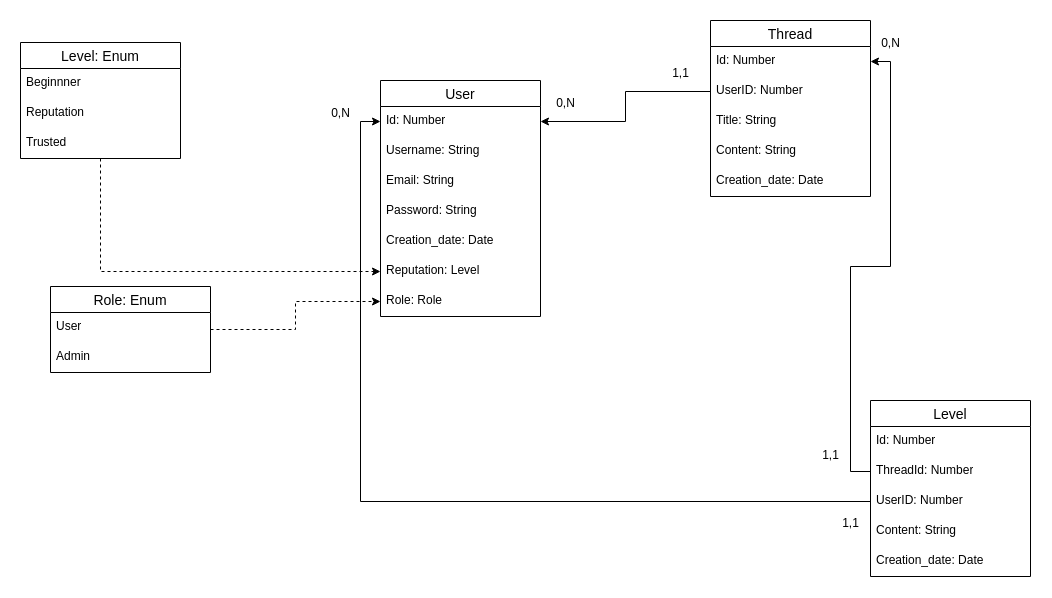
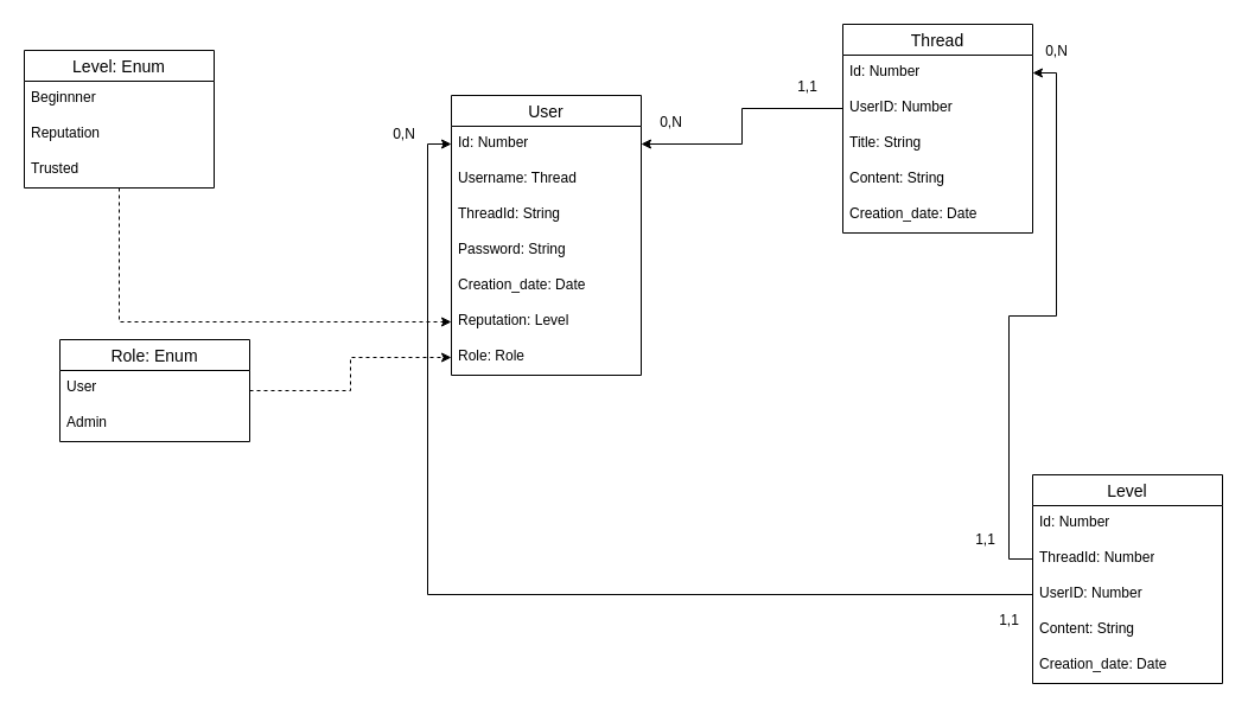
  <mxCell id="0" />
  <mxCell id="1" parent="0" />
  <mxCell id="2" value="User" style="swimlane;fontStyle=0;childLayout=stackLayout;horizontal=1;startSize=26;horizontalStack=0;resizeParent=1;resizeParentMax=0;resizeLast=0;collapsible=1;marginBottom=0;align=center;fontSize=14;" vertex="1" parent="1"><mxGeometry x="380" y="80" width="160" height="236" as="geometry" /></mxCell>
  <mxCell id="3" value="Id: Number" style="text;strokeColor=none;fillColor=none;spacingLeft=4;spacingRight=4;overflow=hidden;rotatable=0;points=[[0,0.5],[1,0.5]];portConstraint=eastwest;fontSize=12;whiteSpace=wrap;html=1;" vertex="1" parent="2"><mxGeometry y="26" width="160" height="30" as="geometry" /></mxCell>
- <mxCell id="4" value="Username: String" style="text;strokeColor=none;fillColor=none;spacingLeft=4;spacingRight=4;overflow=hidden;rotatable=0;points=[[0,0.5],[1,0.5]];portConstraint=eastwest;fontSize=12;whiteSpace=wrap;html=1;" vertex="1" parent="2"><mxGeometry y="56" width="160" height="30" as="geometry" /></mxCell>
- <mxCell id="5" value="Email: String" style="text;strokeColor=none;fillColor=none;spacingLeft=4;spacingRight=4;overflow=hidden;rotatable=0;points=[[0,0.5],[1,0.5]];portConstraint=eastwest;fontSize=12;whiteSpace=wrap;html=1;" vertex="1" parent="2"><mxGeometry y="86" width="160" height="30" as="geometry" /></mxCell>
+ <mxCell id="4" value="Username: Thread" style="text;strokeColor=none;fillColor=none;spacingLeft=4;spacingRight=4;overflow=hidden;rotatable=0;points=[[0,0.5],[1,0.5]];portConstraint=eastwest;fontSize=12;whiteSpace=wrap;html=1;" vertex="1" parent="2"><mxGeometry y="56" width="160" height="30" as="geometry" /></mxCell>
+ <mxCell id="5" value="ThreadId: String" style="text;strokeColor=none;fillColor=none;spacingLeft=4;spacingRight=4;overflow=hidden;rotatable=0;points=[[0,0.5],[1,0.5]];portConstraint=eastwest;fontSize=12;whiteSpace=wrap;html=1;" vertex="1" parent="2"><mxGeometry y="86" width="160" height="30" as="geometry" /></mxCell>
  <mxCell id="6" value="Password: String" style="text;strokeColor=none;fillColor=none;spacingLeft=4;spacingRight=4;overflow=hidden;rotatable=0;points=[[0,0.5],[1,0.5]];portConstraint=eastwest;fontSize=12;whiteSpace=wrap;html=1;" vertex="1" parent="2"><mxGeometry y="116" width="160" height="30" as="geometry" /></mxCell>
  <mxCell id="7" value="Creation_date: Date" style="text;strokeColor=none;fillColor=none;spacingLeft=4;spacingRight=4;overflow=hidden;rotatable=0;points=[[0,0.5],[1,0.5]];portConstraint=eastwest;fontSize=12;whiteSpace=wrap;html=1;" vertex="1" parent="2"><mxGeometry y="146" width="160" height="30" as="geometry" /></mxCell>
  <mxCell id="8" value="Reputation: Level" style="text;strokeColor=none;fillColor=none;spacingLeft=4;spacingRight=4;overflow=hidden;rotatable=0;points=[[0,0.5],[1,0.5]];portConstraint=eastwest;fontSize=12;whiteSpace=wrap;html=1;" vertex="1" parent="2"><mxGeometry y="176" width="160" height="30" as="geometry" /></mxCell>
  <mxCell id="9" value="Role: Role" style="text;strokeColor=none;fillColor=none;spacingLeft=4;spacingRight=4;overflow=hidden;rotatable=0;points=[[0,0.5],[1,0.5]];portConstraint=eastwest;fontSize=12;whiteSpace=wrap;html=1;" vertex="1" parent="2"><mxGeometry y="206" width="160" height="30" as="geometry" /></mxCell>
  <mxCell id="10" style="edgeStyle=orthogonalEdgeStyle;rounded=0;orthogonalLoop=1;jettySize=auto;html=1;entryX=0;entryY=0.5;entryDx=0;entryDy=0;dashed=1;" edge="1" parent="1" source="11" target="8"><mxGeometry relative="1" as="geometry" /></mxCell>
  <mxCell id="11" value="Level: Enum" style="swimlane;fontStyle=0;childLayout=stackLayout;horizontal=1;startSize=26;horizontalStack=0;resizeParent=1;resizeParentMax=0;resizeLast=0;collapsible=1;marginBottom=0;align=center;fontSize=14;" vertex="1" parent="1"><mxGeometry x="20" y="42" width="160" height="116" as="geometry" /></mxCell>
  <mxCell id="12" value="Beginnner" style="text;strokeColor=none;fillColor=none;spacingLeft=4;spacingRight=4;overflow=hidden;rotatable=0;points=[[0,0.5],[1,0.5]];portConstraint=eastwest;fontSize=12;whiteSpace=wrap;html=1;" vertex="1" parent="11"><mxGeometry y="26" width="160" height="30" as="geometry" /></mxCell>
  <mxCell id="13" value="Reputation" style="text;strokeColor=none;fillColor=none;spacingLeft=4;spacingRight=4;overflow=hidden;rotatable=0;points=[[0,0.5],[1,0.5]];portConstraint=eastwest;fontSize=12;whiteSpace=wrap;html=1;" vertex="1" parent="11"><mxGeometry y="56" width="160" height="30" as="geometry" /></mxCell>
  <mxCell id="14" value="Trusted" style="text;strokeColor=none;fillColor=none;spacingLeft=4;spacingRight=4;overflow=hidden;rotatable=0;points=[[0,0.5],[1,0.5]];portConstraint=eastwest;fontSize=12;whiteSpace=wrap;html=1;" vertex="1" parent="11"><mxGeometry y="86" width="160" height="30" as="geometry" /></mxCell>
  <mxCell id="15" style="edgeStyle=orthogonalEdgeStyle;rounded=0;orthogonalLoop=1;jettySize=auto;html=1;dashed=1;" edge="1" parent="1" source="16" target="9"><mxGeometry relative="1" as="geometry" /></mxCell>
  <mxCell id="16" value="Role: Enum" style="swimlane;fontStyle=0;childLayout=stackLayout;horizontal=1;startSize=26;horizontalStack=0;resizeParent=1;resizeParentMax=0;resizeLast=0;collapsible=1;marginBottom=0;align=center;fontSize=14;" vertex="1" parent="1"><mxGeometry x="50" y="286" width="160" height="86" as="geometry" /></mxCell>
  <mxCell id="17" value="User" style="text;strokeColor=none;fillColor=none;spacingLeft=4;spacingRight=4;overflow=hidden;rotatable=0;points=[[0,0.5],[1,0.5]];portConstraint=eastwest;fontSize=12;whiteSpace=wrap;html=1;" vertex="1" parent="16"><mxGeometry y="26" width="160" height="30" as="geometry" /></mxCell>
  <mxCell id="18" value="Admin" style="text;strokeColor=none;fillColor=none;spacingLeft=4;spacingRight=4;overflow=hidden;rotatable=0;points=[[0,0.5],[1,0.5]];portConstraint=eastwest;fontSize=12;whiteSpace=wrap;html=1;" vertex="1" parent="16"><mxGeometry y="56" width="160" height="30" as="geometry" /></mxCell>
  <mxCell id="19" value="Level" style="swimlane;fontStyle=0;childLayout=stackLayout;horizontal=1;startSize=26;horizontalStack=0;resizeParent=1;resizeParentMax=0;resizeLast=0;collapsible=1;marginBottom=0;align=center;fontSize=14;" vertex="1" parent="1"><mxGeometry x="870" y="400" width="160" height="176" as="geometry" /></mxCell>
  <mxCell id="20" value="Id: Number" style="text;strokeColor=none;fillColor=none;spacingLeft=4;spacingRight=4;overflow=hidden;rotatable=0;points=[[0,0.5],[1,0.5]];portConstraint=eastwest;fontSize=12;whiteSpace=wrap;html=1;" vertex="1" parent="19"><mxGeometry y="26" width="160" height="30" as="geometry" /></mxCell>
  <mxCell id="21" value="ThreadId: Number" style="text;strokeColor=none;fillColor=none;spacingLeft=4;spacingRight=4;overflow=hidden;rotatable=0;points=[[0,0.5],[1,0.5]];portConstraint=eastwest;fontSize=12;whiteSpace=wrap;html=1;" vertex="1" parent="19"><mxGeometry y="56" width="160" height="30" as="geometry" /></mxCell>
  <mxCell id="22" value="UserID: Number&lt;span style=&quot;color: rgba(0, 0, 0, 0); font-family: monospace; font-size: 0px; text-wrap-mode: nowrap;&quot;&gt;%3CmxGraphModel%3E%3Croot%3E%3CmxCell%20id%3D%220%22%2F%3E%3CmxCell%20id%3D%221%22%20parent%3D%220%22%2F%3E%3CmxCell%20id%3D%222%22%20value%3D%22Id%3A%20Number%22%20style%3D%22text%3BstrokeColor%3Dnone%3BfillColor%3Dnone%3BspacingLeft%3D4%3BspacingRight%3D4%3Boverflow%3Dhidden%3Brotatable%3D0%3Bpoints%3D%5B%5B0%2C0.5%5D%2C%5B1%2C0.5%5D%5D%3BportConstraint%3Deastwest%3BfontSize%3D12%3BwhiteSpace%3Dwrap%3Bhtml%3D1%3B%22%20vertex%3D%221%22%20parent%3D%221%22%3E%3CmxGeometry%20x%3D%22650%22%20y%3D%22156%22%20width%3D%22160%22%20height%3D%2230%22%20as%3D%22geometry%22%2F%3E%3C%2FmxCell%3E%3C%2Froot%3E%3C%2FmxGraphModel%3E&lt;/span&gt;" style="text;strokeColor=none;fillColor=none;spacingLeft=4;spacingRight=4;overflow=hidden;rotatable=0;points=[[0,0.5],[1,0.5]];portConstraint=eastwest;fontSize=12;whiteSpace=wrap;html=1;" vertex="1" parent="19"><mxGeometry y="86" width="160" height="30" as="geometry" /></mxCell>
  <mxCell id="23" value="Content: String" style="text;strokeColor=none;fillColor=none;spacingLeft=4;spacingRight=4;overflow=hidden;rotatable=0;points=[[0,0.5],[1,0.5]];portConstraint=eastwest;fontSize=12;whiteSpace=wrap;html=1;" vertex="1" parent="19"><mxGeometry y="116" width="160" height="30" as="geometry" /></mxCell>
  <mxCell id="24" value="Creation_date: Date" style="text;strokeColor=none;fillColor=none;spacingLeft=4;spacingRight=4;overflow=hidden;rotatable=0;points=[[0,0.5],[1,0.5]];portConstraint=eastwest;fontSize=12;whiteSpace=wrap;html=1;" vertex="1" parent="19"><mxGeometry y="146" width="160" height="30" as="geometry" /></mxCell>
  <mxCell id="25" value="Thread" style="swimlane;fontStyle=0;childLayout=stackLayout;horizontal=1;startSize=26;horizontalStack=0;resizeParent=1;resizeParentMax=0;resizeLast=0;collapsible=1;marginBottom=0;align=center;fontSize=14;" vertex="1" parent="1"><mxGeometry x="710" y="20" width="160" height="176" as="geometry" /></mxCell>
  <mxCell id="26" value="Id: Number" style="text;strokeColor=none;fillColor=none;spacingLeft=4;spacingRight=4;overflow=hidden;rotatable=0;points=[[0,0.5],[1,0.5]];portConstraint=eastwest;fontSize=12;whiteSpace=wrap;html=1;" vertex="1" parent="25"><mxGeometry y="26" width="160" height="30" as="geometry" /></mxCell>
  <mxCell id="27" value="UserID: Number&lt;span style=&quot;color: rgba(0, 0, 0, 0); font-family: monospace; font-size: 0px; text-wrap-mode: nowrap;&quot;&gt;%3CmxGraphModel%3E%3Croot%3E%3CmxCell%20id%3D%220%22%2F%3E%3CmxCell%20id%3D%221%22%20parent%3D%220%22%2F%3E%3CmxCell%20id%3D%222%22%20value%3D%22Id%3A%20Number%22%20style%3D%22text%3BstrokeColor%3Dnone%3BfillColor%3Dnone%3BspacingLeft%3D4%3BspacingRight%3D4%3Boverflow%3Dhidden%3Brotatable%3D0%3Bpoints%3D%5B%5B0%2C0.5%5D%2C%5B1%2C0.5%5D%5D%3BportConstraint%3Deastwest%3BfontSize%3D12%3BwhiteSpace%3Dwrap%3Bhtml%3D1%3B%22%20vertex%3D%221%22%20parent%3D%221%22%3E%3CmxGeometry%20x%3D%22650%22%20y%3D%22156%22%20width%3D%22160%22%20height%3D%2230%22%20as%3D%22geometry%22%2F%3E%3C%2FmxCell%3E%3C%2Froot%3E%3C%2FmxGraphModel%3E&lt;/span&gt;" style="text;strokeColor=none;fillColor=none;spacingLeft=4;spacingRight=4;overflow=hidden;rotatable=0;points=[[0,0.5],[1,0.5]];portConstraint=eastwest;fontSize=12;whiteSpace=wrap;html=1;" vertex="1" parent="25"><mxGeometry y="56" width="160" height="30" as="geometry" /></mxCell>
  <mxCell id="28" value="Title: String" style="text;strokeColor=none;fillColor=none;spacingLeft=4;spacingRight=4;overflow=hidden;rotatable=0;points=[[0,0.5],[1,0.5]];portConstraint=eastwest;fontSize=12;whiteSpace=wrap;html=1;" vertex="1" parent="25"><mxGeometry y="86" width="160" height="30" as="geometry" /></mxCell>
  <mxCell id="29" value="Content: String" style="text;strokeColor=none;fillColor=none;spacingLeft=4;spacingRight=4;overflow=hidden;rotatable=0;points=[[0,0.5],[1,0.5]];portConstraint=eastwest;fontSize=12;whiteSpace=wrap;html=1;" vertex="1" parent="25"><mxGeometry y="116" width="160" height="30" as="geometry" /></mxCell>
  <mxCell id="30" value="Creation_date: Date" style="text;strokeColor=none;fillColor=none;spacingLeft=4;spacingRight=4;overflow=hidden;rotatable=0;points=[[0,0.5],[1,0.5]];portConstraint=eastwest;fontSize=12;whiteSpace=wrap;html=1;" vertex="1" parent="25"><mxGeometry y="146" width="160" height="30" as="geometry" /></mxCell>
  <mxCell id="31" style="edgeStyle=orthogonalEdgeStyle;rounded=0;orthogonalLoop=1;jettySize=auto;html=1;" edge="1" parent="1" source="27" target="3"><mxGeometry relative="1" as="geometry" /></mxCell>
  <mxCell id="32" value="0,N" style="text;html=1;align=center;verticalAlign=middle;resizable=0;points=[];autosize=1;strokeColor=none;fillColor=none;" vertex="1" parent="1"><mxGeometry x="545" y="88" width="40" height="30" as="geometry" /></mxCell>
  <mxCell id="33" value="1,1" style="text;html=1;align=center;verticalAlign=middle;resizable=0;points=[];autosize=1;strokeColor=none;fillColor=none;" vertex="1" parent="1"><mxGeometry x="660" y="58" width="40" height="30" as="geometry" /></mxCell>
  <mxCell id="34" style="edgeStyle=orthogonalEdgeStyle;rounded=0;orthogonalLoop=1;jettySize=auto;html=1;" edge="1" parent="1" source="21" target="26"><mxGeometry relative="1" as="geometry" /></mxCell>
  <mxCell id="35" value="0,N" style="text;html=1;align=center;verticalAlign=middle;resizable=0;points=[];autosize=1;strokeColor=none;fillColor=none;" vertex="1" parent="1"><mxGeometry x="870" y="28" width="40" height="30" as="geometry" /></mxCell>
  <mxCell id="36" style="edgeStyle=orthogonalEdgeStyle;rounded=0;orthogonalLoop=1;jettySize=auto;html=1;entryX=0;entryY=0.5;entryDx=0;entryDy=0;" edge="1" parent="1" source="22" target="3"><mxGeometry relative="1" as="geometry" /></mxCell>
  <mxCell id="37" value="1,1" style="text;html=1;align=center;verticalAlign=middle;resizable=0;points=[];autosize=1;strokeColor=none;fillColor=none;" vertex="1" parent="1"><mxGeometry x="830" y="508" width="40" height="30" as="geometry" /></mxCell>
  <mxCell id="38" value="0,N" style="text;html=1;align=center;verticalAlign=middle;resizable=0;points=[];autosize=1;strokeColor=none;fillColor=none;" vertex="1" parent="1"><mxGeometry x="320" y="98" width="40" height="30" as="geometry" /></mxCell>
  <mxCell id="39" value="1,1" style="text;html=1;align=center;verticalAlign=middle;resizable=0;points=[];autosize=1;strokeColor=none;fillColor=none;" vertex="1" parent="1"><mxGeometry x="810" y="440" width="40" height="30" as="geometry" /></mxCell>
